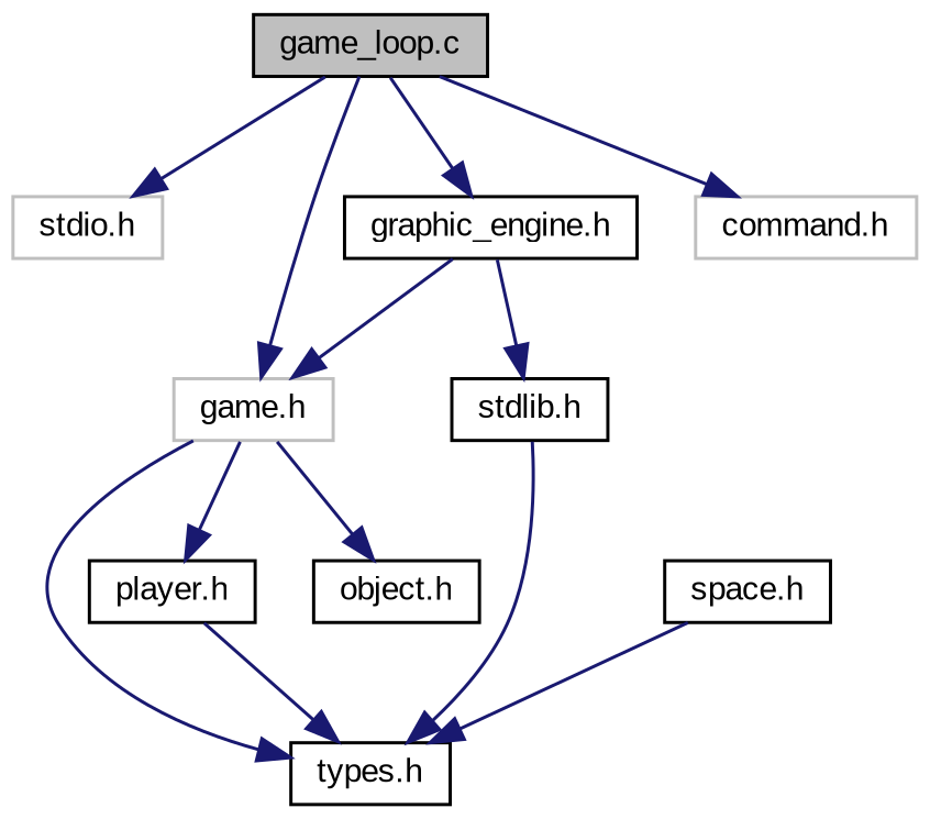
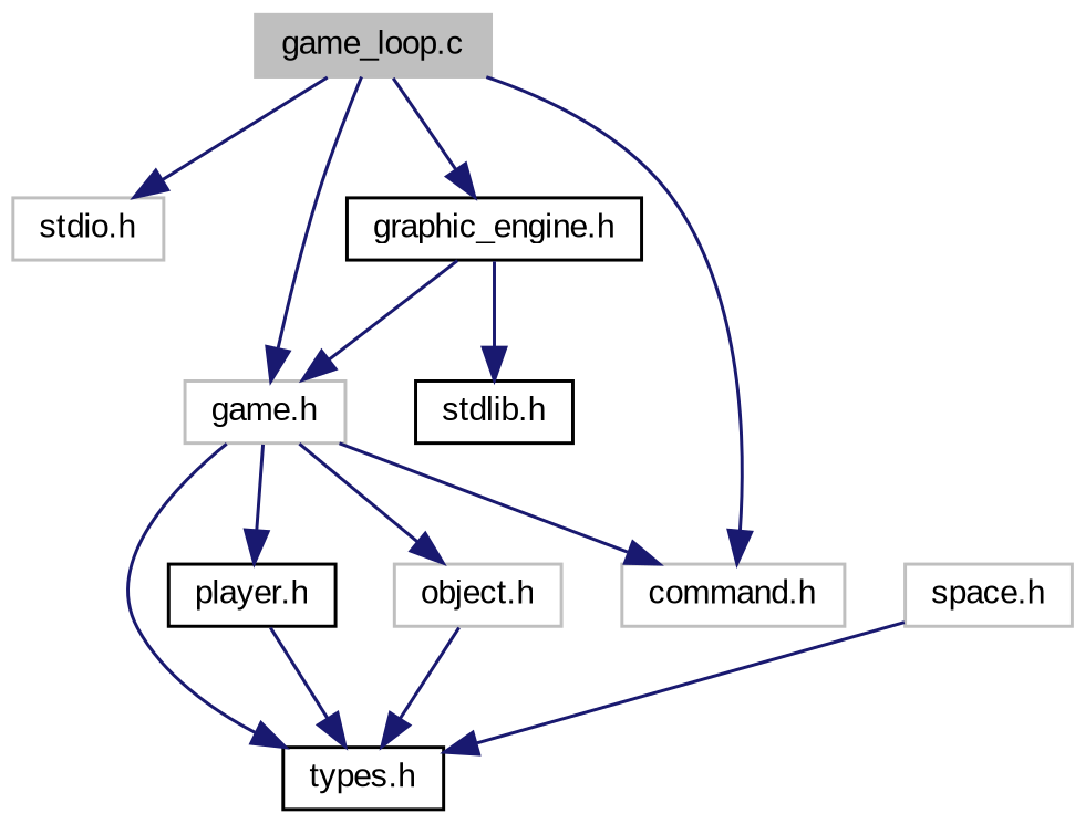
  digraph {
    fontname="Liberation Sans"
    node [color=black fillcolor=white fontname="Liberation Sans" fontsize=10 shape=record style=filled]
    edge [color=midnightblue fontname="Liberation Sans" fontsize=10 labelfontname=Helvetica labelfontsize=10 style=solid]
-   n1 [fillcolor=grey75 fontcolor=black height=0.2 label="game_loop.c" width=0.4]
+   n1 [color=grey75 fillcolor=grey75 fontcolor=black height=0.2 label="game_loop.c" width=0.4]
    n2 [color=grey75 height=0.2 label="stdio.h" width=0.4]
    n3 [height=0.2 label="graphic_engine.h" width=0.4]
    n4 [color=grey75 height=0.2 label="game.h" width=0.4]
    n5 [color=grey75 height=0.2 label="command.h" width=0.4]
    n6 [height=0.2 label="stdlib.h" width=0.4]
    n7 [height=0.2 label="types.h" width=0.4]
    n8 [height=0.2 label="player.h" width=0.4]
-   n9 [height=0.2 label="object.h" width=0.4]
-   n10 [height=0.2 label="space.h" width=0.4]
+   n9 [color=grey75 height=0.2 label="object.h" width=0.4]
+   n10 [color=grey75 height=0.2 label="space.h" width=0.4]
    n1 -> n2
    n1 -> n3
    n1 -> n4
    n1 -> n5
    n3 -> n4
    n3 -> n6
+   n4 -> n5
    n4 -> n7
    n4 -> n8
    n4 -> n9
    n8 -> n7
-   n6 -> n7
+   n9 -> n7
    n10 -> n7
  }
